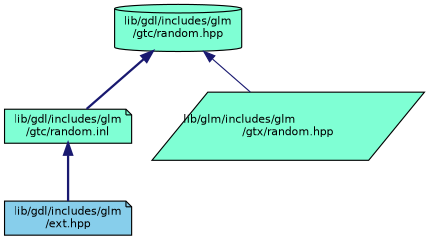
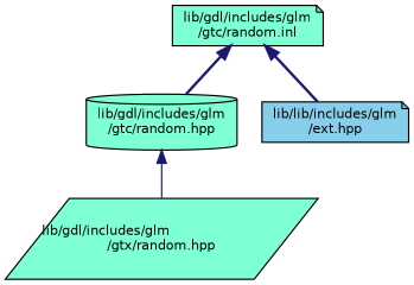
  digraph {
    node [color=black fillcolor=aquamarine fontname=Helvetica fontsize=10 shape=note style=filled]
    edge [color=midnightblue dir=back fontname=Helvetica fontsize=10 labelfontname=Helvetica labelfontsize=10 style=bold]
    n1 [fontcolor=black height=0.2 label="lib/gdl/includes/glm\l/gtc/random.inl" width=0.4]
    n2 [height=0.2 label="lib/gdl/includes/glm\l/gtc/random.hpp" shape=cylinder width=0.4]
-   n3 [fillcolor=skyblue height=0.2 label="lib/gdl/includes/glm\l/ext.hpp" width=0.4]
-   n4 [height=0.2 label="lib/glm/includes/glm\l/gtx/random.hpp" shape=parallelogram width=0.4]
-   n2 -> n1
+   n3 [fillcolor=skyblue height=0.2 label="lib/lib/includes/glm\l/ext.hpp" width=0.4]
+   n4 [height=0.2 label="lib/gdl/includes/glm\l/gtx/random.hpp" shape=parallelogram width=0.4]
+   n1 -> n2
    n1 -> n3
    n2 -> n4 [style=solid]
  }
